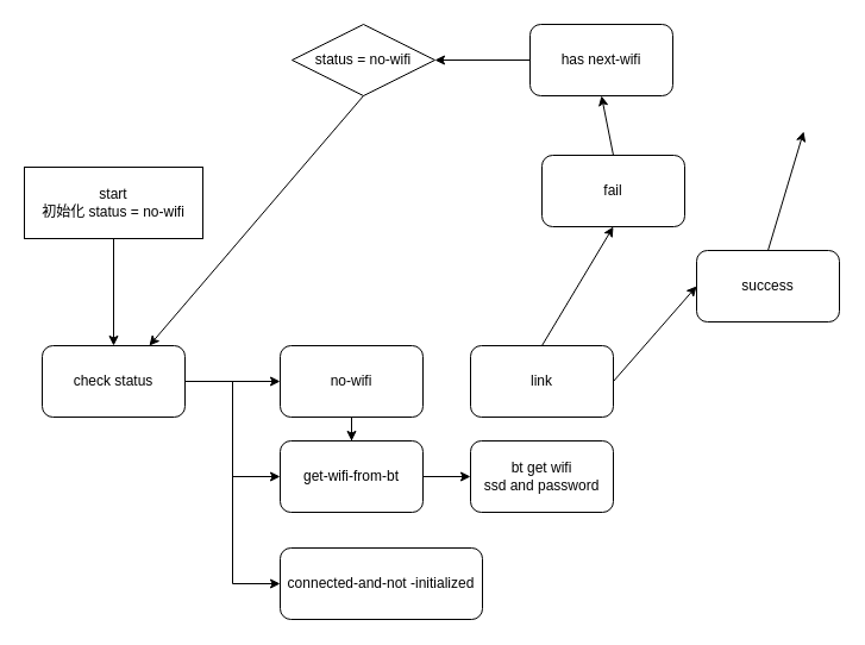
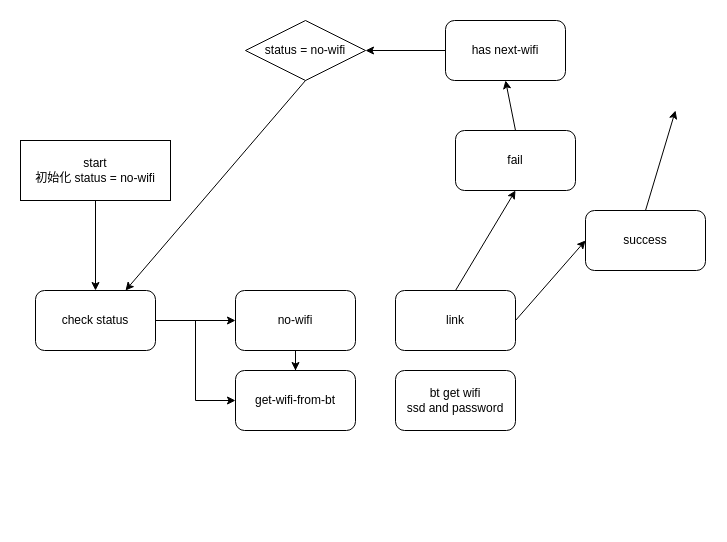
  <mxCell id="0" />
  <mxCell id="1" parent="0" />
  <mxCell id="2" value="" style="edgeStyle=orthogonalEdgeStyle;rounded=0;orthogonalLoop=1;jettySize=auto;html=1;" edge="1" parent="1" source="3" target="5"><mxGeometry relative="1" as="geometry" /></mxCell>
  <mxCell id="3" value="start&lt;br&gt;初始化 status = no-wifi" style="rounded=0;whiteSpace=wrap;html=1;" vertex="1" parent="1"><mxGeometry x="20" y="140" width="150" height="60" as="geometry" /></mxCell>
  <mxCell id="4" value="" style="edgeStyle=orthogonalEdgeStyle;rounded=0;orthogonalLoop=1;jettySize=auto;html=1;entryX=0;entryY=0.5;entryDx=0;entryDy=0;" edge="1" parent="1" source="5" target="9"><mxGeometry relative="1" as="geometry"><Array as="points"><mxPoint x="195" y="320" /><mxPoint x="195" y="400" /></Array></mxGeometry></mxCell>
  <mxCell id="5" value="check status" style="rounded=1;whiteSpace=wrap;html=1;" vertex="1" parent="1"><mxGeometry x="35" y="290" width="120" height="60" as="geometry" /></mxCell>
  <mxCell id="6" value="" style="edgeStyle=orthogonalEdgeStyle;rounded=0;orthogonalLoop=1;jettySize=auto;html=1;" edge="1" parent="1" source="7" target="9"><mxGeometry relative="1" as="geometry" /></mxCell>
  <mxCell id="7" value="no-wifi" style="rounded=1;whiteSpace=wrap;html=1;" vertex="1" parent="1"><mxGeometry x="235" y="290" width="120" height="60" as="geometry" /></mxCell>
- <mxCell id="8" value="" style="edgeStyle=orthogonalEdgeStyle;rounded=0;orthogonalLoop=1;jettySize=auto;html=1;" edge="1" parent="1" source="9" target="11"><mxGeometry relative="1" as="geometry" /></mxCell>
  <mxCell id="9" value="get-wifi-from-bt" style="rounded=1;whiteSpace=wrap;html=1;" vertex="1" parent="1"><mxGeometry x="235" y="370" width="120" height="60" as="geometry" /></mxCell>
  <mxCell id="10" value="" style="endArrow=classic;html=1;rounded=0;exitX=1;exitY=0.5;exitDx=0;exitDy=0;entryX=0;entryY=0.5;entryDx=0;entryDy=0;" edge="1" parent="1" source="5" target="7"><mxGeometry width="50" height="50" relative="1" as="geometry"><mxPoint x="185" y="330" as="sourcePoint" /><mxPoint x="235" y="280" as="targetPoint" /></mxGeometry></mxCell>
  <mxCell id="11" value="bt get wifi&lt;br&gt;ssd and password" style="rounded=1;whiteSpace=wrap;html=1;" vertex="1" parent="1"><mxGeometry x="395" y="370" width="120" height="60" as="geometry" /></mxCell>
  <mxCell id="12" value="link" style="rounded=1;whiteSpace=wrap;html=1;" vertex="1" parent="1"><mxGeometry x="395" y="290" width="120" height="60" as="geometry" /></mxCell>
  <mxCell id="13" value="fail" style="rounded=1;whiteSpace=wrap;html=1;" vertex="1" parent="1"><mxGeometry x="455" y="130" width="120" height="60" as="geometry" /></mxCell>
  <mxCell id="14" value="success" style="rounded=1;whiteSpace=wrap;html=1;" vertex="1" parent="1"><mxGeometry x="585" y="210" width="120" height="60" as="geometry" /></mxCell>
  <mxCell id="15" style="edgeStyle=orthogonalEdgeStyle;rounded=0;orthogonalLoop=1;jettySize=auto;html=1;exitX=0.5;exitY=1;exitDx=0;exitDy=0;" edge="1" parent="1" source="14" target="14"><mxGeometry relative="1" as="geometry" /></mxCell>
  <mxCell id="16" value="" style="endArrow=classic;html=1;rounded=0;entryX=0;entryY=0.5;entryDx=0;entryDy=0;" edge="1" parent="1" target="14"><mxGeometry width="50" height="50" relative="1" as="geometry"><mxPoint x="515" y="320" as="sourcePoint" /><mxPoint x="555" y="280" as="targetPoint" /></mxGeometry></mxCell>
  <mxCell id="17" value="" style="endArrow=classic;html=1;rounded=0;entryX=0.5;entryY=1;entryDx=0;entryDy=0;exitX=0.5;exitY=0;exitDx=0;exitDy=0;" edge="1" parent="1" source="12" target="13"><mxGeometry width="50" height="50" relative="1" as="geometry"><mxPoint x="415" y="250" as="sourcePoint" /><mxPoint x="465" y="200" as="targetPoint" /></mxGeometry></mxCell>
  <mxCell id="18" value="" style="endArrow=classic;html=1;rounded=0;entryX=0.5;entryY=1;entryDx=0;entryDy=0;exitX=0.5;exitY=0;exitDx=0;exitDy=0;" edge="1" parent="1" source="13" target="20"><mxGeometry width="50" height="50" relative="1" as="geometry"><mxPoint x="475" y="150" as="sourcePoint" /><mxPoint x="515" y="100" as="targetPoint" /></mxGeometry></mxCell>
  <mxCell id="19" value="" style="edgeStyle=orthogonalEdgeStyle;rounded=0;orthogonalLoop=1;jettySize=auto;html=1;" edge="1" parent="1" source="20" target="21"><mxGeometry relative="1" as="geometry" /></mxCell>
  <mxCell id="20" value="has next-wifi" style="rounded=1;whiteSpace=wrap;html=1;" vertex="1" parent="1"><mxGeometry x="445" y="20" width="120" height="60" as="geometry" /></mxCell>
  <mxCell id="21" value="status = no-wifi" style="rhombus;whiteSpace=wrap;html=1;" vertex="1" parent="1"><mxGeometry x="245" y="20" width="120" height="60" as="geometry" /></mxCell>
  <mxCell id="22" value="" style="endArrow=classic;html=1;rounded=0;exitX=0.5;exitY=1;exitDx=0;exitDy=0;entryX=0.75;entryY=0;entryDx=0;entryDy=0;" edge="1" parent="1" source="21" target="5"><mxGeometry width="50" height="50" relative="1" as="geometry"><mxPoint x="205" y="230" as="sourcePoint" /><mxPoint x="255" y="180" as="targetPoint" /></mxGeometry></mxCell>
- <mxCell id="23" value="connected-and-not -initialized" style="rounded=1;whiteSpace=wrap;html=1;" vertex="1" parent="1"><mxGeometry x="235" y="460" width="170" height="60" as="geometry" /></mxCell>
- <mxCell id="24" value="" style="endArrow=classic;html=1;rounded=0;entryX=0;entryY=0.5;entryDx=0;entryDy=0;exitX=1;exitY=0.5;exitDx=0;exitDy=0;" edge="1" parent="1" source="5" target="23"><mxGeometry width="50" height="50" relative="1" as="geometry"><mxPoint x="120" y="490" as="sourcePoint" /><mxPoint x="170" y="440" as="targetPoint" /><Array as="points"><mxPoint x="195" y="320" /><mxPoint x="195" y="490" /></Array></mxGeometry></mxCell>
  <mxCell id="25" value="" style="endArrow=classic;html=1;rounded=0;exitX=0.5;exitY=0;exitDx=0;exitDy=0;" edge="1" parent="1" source="14"><mxGeometry width="50" height="50" relative="1" as="geometry"><mxPoint x="635" y="210" as="sourcePoint" /><mxPoint x="675" y="110" as="targetPoint" /></mxGeometry></mxCell>
